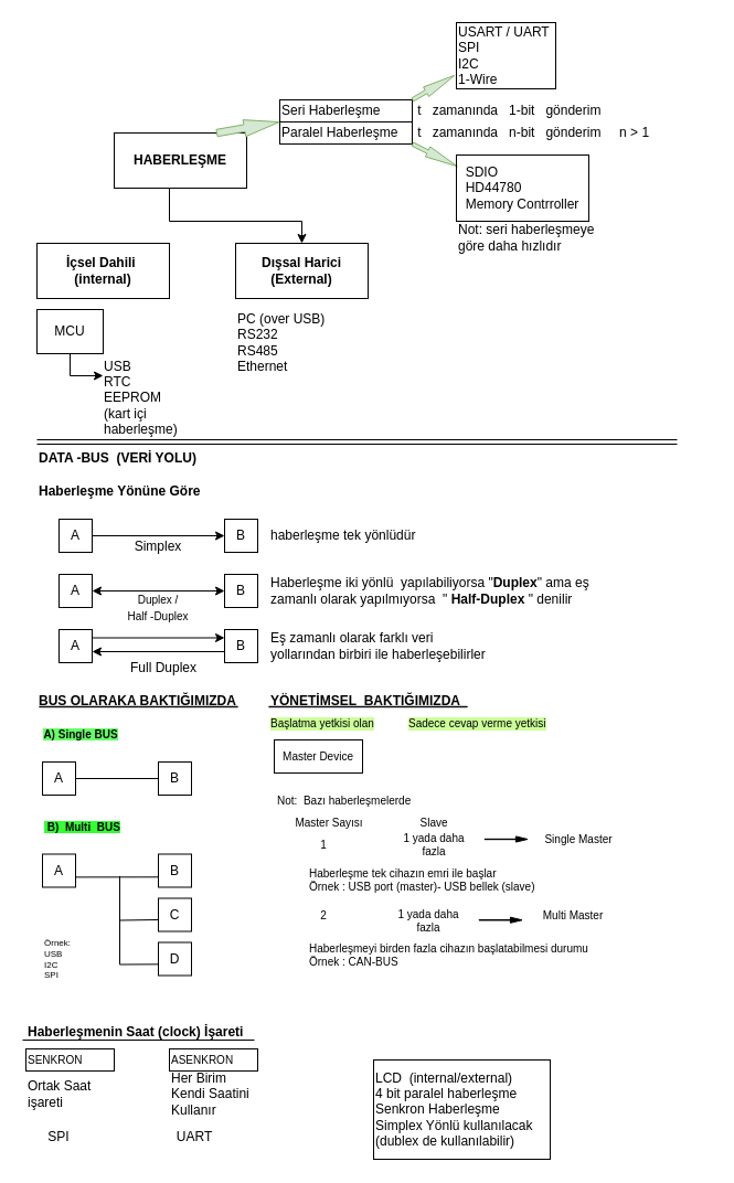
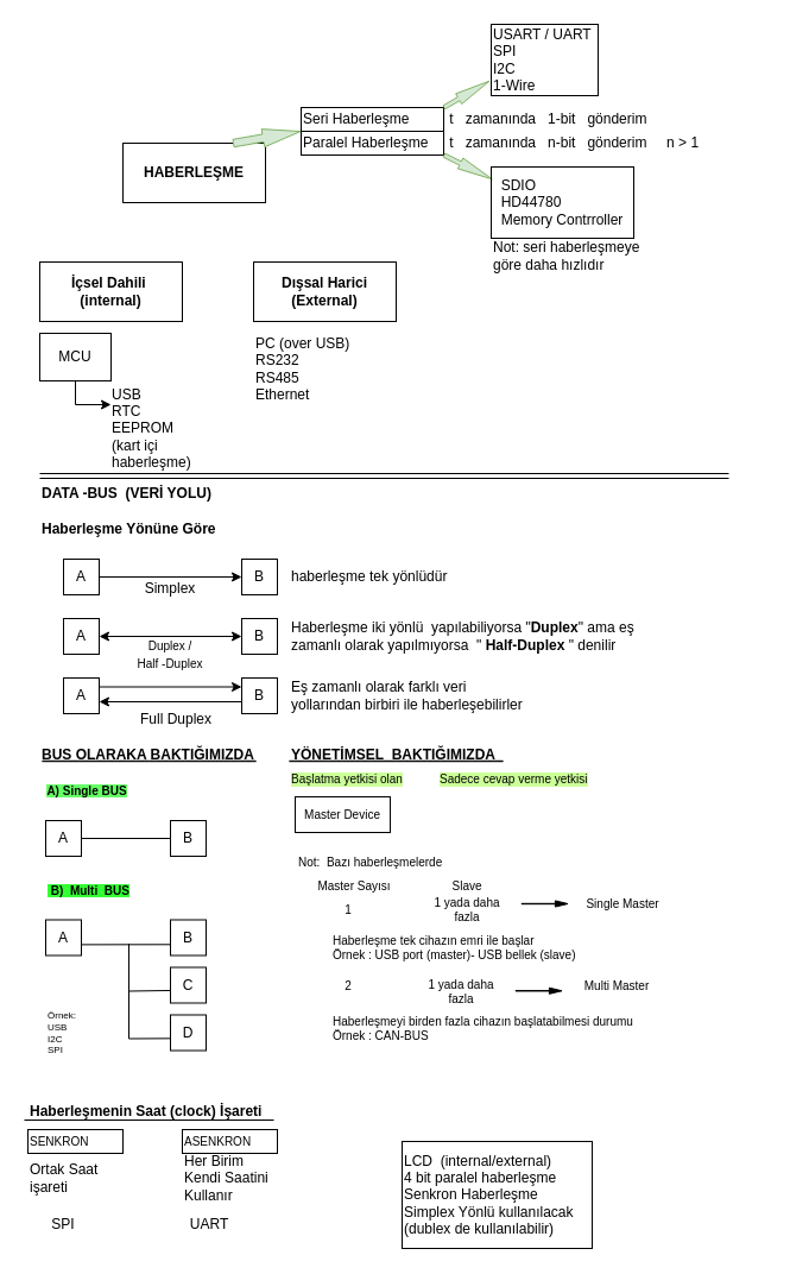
  <mxCell id="0" />
  <mxCell id="1" parent="0" />
- <mxCell id="2" style="edgeStyle=orthogonalEdgeStyle;rounded=0;orthogonalLoop=1;jettySize=auto;html=1;entryX=0.5;entryY=1;entryDx=0;entryDy=0;" parent="1" source="3" target="5" edge="1"><mxGeometry relative="1" as="geometry"><mxPoint x="333" y="230" as="targetPoint" /><Array as="points"><mxPoint x="153" y="200" /><mxPoint x="273" y="200" /></Array></mxGeometry></mxCell>
  <mxCell id="3" value="&lt;b&gt;HABERLEŞME&lt;/b&gt;" style="rounded=0;whiteSpace=wrap;html=1;fillColor=none;" parent="1" vertex="1"><mxGeometry x="103" y="120" width="120" height="50" as="geometry" /></mxCell>
  <mxCell id="4" value="&lt;b&gt;İçsel Dahili&amp;nbsp;&lt;br&gt;(internal)&lt;/b&gt;" style="rounded=0;whiteSpace=wrap;html=1;fillColor=none;" parent="1" vertex="1"><mxGeometry x="33" y="220" width="120" height="50" as="geometry" /></mxCell>
  <mxCell id="5" value="&lt;b&gt;Dışsal Harici&lt;br&gt;(External)&lt;/b&gt;" style="rounded=0;whiteSpace=wrap;html=1;fillColor=none;direction=west;" parent="1" vertex="1"><mxGeometry x="213" y="220" width="120" height="50" as="geometry" /></mxCell>
  <mxCell id="6" style="edgeStyle=orthogonalEdgeStyle;rounded=0;orthogonalLoop=1;jettySize=auto;html=1;" parent="1" source="7" edge="1"><mxGeometry relative="1" as="geometry"><mxPoint x="93" y="340" as="targetPoint" /><Array as="points"><mxPoint x="63" y="340" /><mxPoint x="93" y="340" /></Array></mxGeometry></mxCell>
  <mxCell id="7" value="MCU" style="rounded=0;whiteSpace=wrap;html=1;fillColor=none;" parent="1" vertex="1"><mxGeometry x="33" y="280" width="60" height="40" as="geometry" /></mxCell>
  <mxCell id="8" value="&lt;div style=&quot;text-align: left&quot;&gt;&lt;span&gt;USB&lt;/span&gt;&lt;/div&gt;&lt;div style=&quot;text-align: left&quot;&gt;&lt;span&gt;RTC&lt;/span&gt;&lt;/div&gt;&lt;div style=&quot;text-align: left&quot;&gt;&lt;span&gt;EEPROM&lt;br&gt;(kart içi haberleşme)&lt;/span&gt;&lt;/div&gt;" style="text;html=1;strokeColor=none;fillColor=none;align=center;verticalAlign=middle;whiteSpace=wrap;rounded=0;" parent="1" vertex="1"><mxGeometry x="93" y="310" width="80" height="100" as="geometry" /></mxCell>
  <mxCell id="9" value="PC (over USB)&lt;br&gt;RS232&lt;br&gt;RS485&lt;br&gt;Ethernet&lt;br&gt;" style="text;html=1;strokeColor=none;fillColor=none;align=left;verticalAlign=middle;whiteSpace=wrap;rounded=0;" parent="1" vertex="1"><mxGeometry x="213" y="260" width="90" height="100" as="geometry" /></mxCell>
  <mxCell id="10" value="&lt;b&gt;Haberleşme Yönüne Göre&lt;/b&gt;" style="text;html=1;strokeColor=none;fillColor=none;align=left;verticalAlign=middle;whiteSpace=wrap;rounded=0;" parent="1" vertex="1"><mxGeometry x="33" y="430" width="180" height="30" as="geometry" /></mxCell>
  <mxCell id="11" value="" style="shape=link;html=1;rounded=0;" parent="1" edge="1"><mxGeometry width="100" relative="1" as="geometry"><mxPoint x="33" y="400" as="sourcePoint" /><mxPoint x="613" y="400" as="targetPoint" /></mxGeometry></mxCell>
  <mxCell id="12" value="Seri Haberleşme" style="rounded=0;whiteSpace=wrap;html=1;fillColor=none;align=left;" parent="1" vertex="1"><mxGeometry x="253" y="90" width="120" height="20" as="geometry" /></mxCell>
  <mxCell id="13" value="Paralel Haberleşme" style="rounded=0;whiteSpace=wrap;html=1;fillColor=none;align=left;" parent="1" vertex="1"><mxGeometry x="253" y="110" width="120" height="20" as="geometry" /></mxCell>
  <mxCell id="14" value="" style="shape=flexArrow;endArrow=classic;html=1;rounded=0;fillColor=#d5e8d4;strokeColor=#82b366;width=6.471;endSize=10.344;endWidth=7.803;exitX=0.771;exitY=0.002;exitDx=0;exitDy=0;exitPerimeter=0;" parent="1" source="3" edge="1"><mxGeometry width="50" height="50" relative="1" as="geometry"><mxPoint x="193" y="120" as="sourcePoint" /><mxPoint x="253" y="110" as="targetPoint" /><Array as="points" /></mxGeometry></mxCell>
  <mxCell id="15" value="&amp;nbsp;t&amp;nbsp; &amp;nbsp;zamanında&amp;nbsp; &amp;nbsp;1-bit&amp;nbsp; &amp;nbsp;gönderim" style="text;html=1;strokeColor=none;fillColor=none;align=left;verticalAlign=middle;whiteSpace=wrap;rounded=0;" parent="1" vertex="1"><mxGeometry x="373" y="90" width="180" height="20" as="geometry" /></mxCell>
  <mxCell id="16" value="&amp;nbsp;t&amp;nbsp; &amp;nbsp;zamanında&amp;nbsp; &amp;nbsp;n-bit&amp;nbsp; &amp;nbsp;gönderim&amp;nbsp; &amp;nbsp; &amp;nbsp;n &amp;gt; 1&amp;nbsp;" style="text;html=1;strokeColor=none;fillColor=none;align=left;verticalAlign=middle;whiteSpace=wrap;rounded=0;" parent="1" vertex="1"><mxGeometry x="373" y="110" width="270" height="20" as="geometry" /></mxCell>
  <mxCell id="17" value="&lt;span&gt;USART / UART&lt;/span&gt;&lt;br&gt;&lt;span&gt;SPI&lt;/span&gt;&lt;br&gt;&lt;span&gt;I2C&amp;nbsp;&lt;/span&gt;&lt;br&gt;&lt;span&gt;1-Wire&lt;/span&gt;" style="rounded=0;whiteSpace=wrap;html=1;fillColor=none;align=left;" parent="1" vertex="1"><mxGeometry x="413" y="20" width="90" height="60" as="geometry" /></mxCell>
  <mxCell id="18" value="" style="shape=flexArrow;endArrow=classic;html=1;rounded=0;fillColor=#d5e8d4;strokeColor=#82b366;endWidth=5.488;endSize=9.633;width=3.462;entryX=-0.012;entryY=0.791;entryDx=0;entryDy=0;entryPerimeter=0;exitX=0;exitY=0;exitDx=0;exitDy=0;" parent="1" source="15" target="17" edge="1"><mxGeometry width="50" height="50" relative="1" as="geometry"><mxPoint x="316" y="85" as="sourcePoint" /><mxPoint x="376" y="70" as="targetPoint" /><Array as="points" /></mxGeometry></mxCell>
  <mxCell id="19" value="" style="shape=flexArrow;endArrow=classic;html=1;rounded=0;fillColor=#d5e8d4;strokeColor=#82b366;endWidth=5.488;endSize=9.633;width=3.462;exitX=0;exitY=1;exitDx=0;exitDy=0;entryX=0.011;entryY=0.175;entryDx=0;entryDy=0;entryPerimeter=0;" parent="1" source="16" target="20" edge="1"><mxGeometry width="50" height="50" relative="1" as="geometry"><mxPoint x="373" y="130" as="sourcePoint" /><mxPoint x="423" y="160" as="targetPoint" /><Array as="points" /></mxGeometry></mxCell>
  <mxCell id="20" value="&lt;div style=&quot;text-align: left&quot;&gt;&lt;span&gt;SDIO&lt;/span&gt;&lt;/div&gt;&lt;div style=&quot;text-align: left&quot;&gt;&lt;span&gt;HD44780&lt;/span&gt;&lt;/div&gt;&lt;div style=&quot;text-align: left&quot;&gt;&lt;span&gt;Memory Contrroller&lt;/span&gt;&lt;/div&gt;" style="rounded=0;whiteSpace=wrap;html=1;fillColor=none;" parent="1" vertex="1"><mxGeometry x="413" y="140" width="120" height="60" as="geometry" /></mxCell>
  <mxCell id="21" style="edgeStyle=orthogonalEdgeStyle;rounded=0;orthogonalLoop=1;jettySize=auto;html=1;entryX=0;entryY=0.5;entryDx=0;entryDy=0;fillColor=default;" parent="1" source="22" target="23" edge="1"><mxGeometry relative="1" as="geometry" /></mxCell>
  <mxCell id="22" value="A" style="rounded=0;whiteSpace=wrap;html=1;fillColor=none;" parent="1" vertex="1"><mxGeometry x="53" y="470" width="30" height="30" as="geometry" /></mxCell>
  <mxCell id="23" value="B" style="rounded=0;whiteSpace=wrap;html=1;fillColor=none;" parent="1" vertex="1"><mxGeometry x="203" y="470" width="30" height="30" as="geometry" /></mxCell>
  <mxCell id="24" value="A" style="rounded=0;whiteSpace=wrap;html=1;fillColor=none;" parent="1" vertex="1"><mxGeometry x="53" y="520" width="30" height="30" as="geometry" /></mxCell>
  <mxCell id="25" value="B" style="rounded=0;whiteSpace=wrap;html=1;fillColor=none;" parent="1" vertex="1"><mxGeometry x="203" y="520" width="30" height="30" as="geometry" /></mxCell>
  <mxCell id="26" value="" style="endArrow=classic;startArrow=classic;html=1;rounded=0;fillColor=default;exitX=1;exitY=0.5;exitDx=0;exitDy=0;entryX=0;entryY=0.5;entryDx=0;entryDy=0;" parent="1" source="24" target="25" edge="1"><mxGeometry width="50" height="50" relative="1" as="geometry"><mxPoint x="143" y="500" as="sourcePoint" /><mxPoint x="193" y="450" as="targetPoint" /></mxGeometry></mxCell>
  <mxCell id="27" value="A" style="rounded=0;whiteSpace=wrap;html=1;fillColor=none;" parent="1" vertex="1"><mxGeometry x="53" y="570" width="30" height="30" as="geometry" /></mxCell>
  <mxCell id="28" value="B" style="rounded=0;whiteSpace=wrap;html=1;fillColor=none;" parent="1" vertex="1"><mxGeometry x="203" y="570" width="30" height="30" as="geometry" /></mxCell>
  <mxCell id="29" value="" style="endArrow=classic;html=1;rounded=0;fillColor=default;exitX=1;exitY=0.25;exitDx=0;exitDy=0;entryX=0;entryY=0.25;entryDx=0;entryDy=0;" parent="1" source="27" target="28" edge="1"><mxGeometry width="50" height="50" relative="1" as="geometry"><mxPoint x="133" y="570" as="sourcePoint" /><mxPoint x="183" y="520" as="targetPoint" /></mxGeometry></mxCell>
  <mxCell id="30" value="" style="endArrow=classic;html=1;rounded=0;fillColor=default;exitX=0;exitY=0.667;exitDx=0;exitDy=0;exitPerimeter=0;" parent="1" source="28" edge="1"><mxGeometry width="50" height="50" relative="1" as="geometry"><mxPoint x="133" y="570" as="sourcePoint" /><mxPoint x="83" y="590" as="targetPoint" /></mxGeometry></mxCell>
  <mxCell id="31" value="Simplex" style="text;html=1;strokeColor=none;fillColor=none;align=center;verticalAlign=middle;whiteSpace=wrap;rounded=0;" parent="1" vertex="1"><mxGeometry x="113" y="480" width="60" height="30" as="geometry" /></mxCell>
  <mxCell id="32" value="&lt;font style=&quot;font-size: 10px&quot;&gt;Duplex /&lt;br&gt;Half -Duplex&lt;/font&gt;" style="text;html=1;strokeColor=none;fillColor=none;align=center;verticalAlign=middle;whiteSpace=wrap;rounded=0;" parent="1" vertex="1"><mxGeometry x="103" y="535" width="80" height="30" as="geometry" /></mxCell>
  <mxCell id="33" value="Full Duplex" style="text;html=1;strokeColor=none;fillColor=none;align=center;verticalAlign=middle;whiteSpace=wrap;rounded=0;" parent="1" vertex="1"><mxGeometry x="113" y="590" width="70" height="30" as="geometry" /></mxCell>
  <mxCell id="34" value="Not: seri haberleşmeye göre daha hızlıdır" style="text;html=1;strokeColor=none;fillColor=none;align=left;verticalAlign=middle;whiteSpace=wrap;rounded=0;" parent="1" vertex="1"><mxGeometry x="413" y="200" width="130" height="30" as="geometry" /></mxCell>
  <mxCell id="35" value="Eş zamanlı olarak farklı veri yollarından birbiri ile haberleşebilirler" style="text;html=1;strokeColor=none;fillColor=none;align=left;verticalAlign=middle;whiteSpace=wrap;rounded=0;" parent="1" vertex="1"><mxGeometry x="243" y="570" width="200" height="30" as="geometry" /></mxCell>
  <mxCell id="36" value="&lt;b&gt;DATA -BUS&amp;nbsp; (VERİ YOLU)&lt;/b&gt;" style="text;html=1;strokeColor=none;fillColor=none;align=left;verticalAlign=middle;whiteSpace=wrap;rounded=0;" parent="1" vertex="1"><mxGeometry x="33" y="400" width="180" height="30" as="geometry" /></mxCell>
  <mxCell id="37" value="Haberleşme iki yönlü&amp;nbsp; yapılabiliyorsa &quot;&lt;b&gt;Duplex&lt;/b&gt;&quot; ama eş zamanlı olarak yapılmıyorsa&amp;nbsp; &quot; &lt;b&gt;Half-Duplex&lt;/b&gt; &quot; denilir" style="text;html=1;strokeColor=none;fillColor=none;align=left;verticalAlign=middle;whiteSpace=wrap;rounded=0;" parent="1" vertex="1"><mxGeometry x="243" y="520" width="300" height="30" as="geometry" /></mxCell>
  <mxCell id="38" value="haberleşme tek yönlüdür" style="text;html=1;strokeColor=none;fillColor=none;align=left;verticalAlign=middle;whiteSpace=wrap;rounded=0;" parent="1" vertex="1"><mxGeometry x="243" y="470" width="200" height="30" as="geometry" /></mxCell>
  <mxCell id="39" value="&lt;b&gt;BUS OLARAKA BAKTIĞIMIZDA&lt;/b&gt;" style="text;html=1;strokeColor=none;fillColor=none;align=left;verticalAlign=middle;whiteSpace=wrap;rounded=0;" parent="1" vertex="1"><mxGeometry x="33" y="620" width="190" height="30" as="geometry" /></mxCell>
  <mxCell id="40" value="" style="shape=link;html=1;rounded=0;fontSize=10;fillColor=default;width=-0.435;" parent="1" edge="1"><mxGeometry width="100" relative="1" as="geometry"><mxPoint x="35" y="640" as="sourcePoint" /><mxPoint x="215" y="640" as="targetPoint" /><Array as="points"><mxPoint x="125" y="640" /></Array></mxGeometry></mxCell>
  <mxCell id="41" value="&lt;b style=&quot;background-color: rgb(102 , 255 , 102)&quot;&gt;A) Single BUS&lt;/b&gt;" style="text;html=1;strokeColor=none;fillColor=none;align=center;verticalAlign=middle;whiteSpace=wrap;rounded=0;fontSize=10;" parent="1" vertex="1"><mxGeometry x="33" y="650" width="80" height="30" as="geometry" /></mxCell>
  <mxCell id="42" value="&lt;b style=&quot;background-color: rgb(51 , 255 , 51)&quot;&gt;&amp;nbsp;B)&amp;nbsp; Multi&amp;nbsp; BUS&lt;/b&gt;" style="text;html=1;strokeColor=none;fillColor=none;align=left;verticalAlign=middle;whiteSpace=wrap;rounded=0;fontSize=10;" parent="1" vertex="1"><mxGeometry x="38" y="733.5" width="85" height="30" as="geometry" /></mxCell>
  <mxCell id="43" value="A" style="rounded=0;whiteSpace=wrap;html=1;fillColor=none;" parent="1" vertex="1"><mxGeometry x="38" y="690" width="30" height="30" as="geometry" /></mxCell>
  <mxCell id="44" value="B" style="rounded=0;whiteSpace=wrap;html=1;fillColor=none;" parent="1" vertex="1"><mxGeometry x="143" y="690" width="30" height="30" as="geometry" /></mxCell>
  <mxCell id="45" value="" style="endArrow=none;html=1;rounded=0;fontSize=10;fillColor=default;exitX=1;exitY=0.5;exitDx=0;exitDy=0;entryX=0;entryY=0.5;entryDx=0;entryDy=0;" parent="1" source="43" target="44" edge="1"><mxGeometry width="50" height="50" relative="1" as="geometry"><mxPoint x="193" y="760" as="sourcePoint" /><mxPoint x="123" y="705" as="targetPoint" /></mxGeometry></mxCell>
  <mxCell id="46" value="A" style="rounded=0;whiteSpace=wrap;html=1;fillColor=none;" parent="1" vertex="1"><mxGeometry x="38" y="773.5" width="30" height="30" as="geometry" /></mxCell>
  <mxCell id="47" value="B" style="rounded=0;whiteSpace=wrap;html=1;fillColor=none;" parent="1" vertex="1"><mxGeometry x="143" y="773.5" width="30" height="30" as="geometry" /></mxCell>
  <mxCell id="48" value="C" style="rounded=0;whiteSpace=wrap;html=1;fillColor=none;" parent="1" vertex="1"><mxGeometry x="143" y="813.5" width="30" height="30" as="geometry" /></mxCell>
  <mxCell id="49" value="D" style="rounded=0;whiteSpace=wrap;html=1;fillColor=none;" parent="1" vertex="1"><mxGeometry x="143" y="853.5" width="30" height="30" as="geometry" /></mxCell>
  <mxCell id="50" value="" style="endArrow=none;html=1;rounded=0;fontSize=10;fillColor=default;entryX=-0.012;entryY=0.661;entryDx=0;entryDy=0;entryPerimeter=0;" parent="1" target="49" edge="1"><mxGeometry width="50" height="50" relative="1" as="geometry"><mxPoint x="108" y="793.5" as="sourcePoint" /><mxPoint x="108" y="893.5" as="targetPoint" /><Array as="points"><mxPoint x="108" y="873.5" /></Array></mxGeometry></mxCell>
  <mxCell id="51" value="" style="endArrow=none;html=1;rounded=0;fontSize=10;fillColor=default;entryX=-0.008;entryY=0.649;entryDx=0;entryDy=0;entryPerimeter=0;" parent="1" target="48" edge="1"><mxGeometry width="50" height="50" relative="1" as="geometry"><mxPoint x="108" y="833.5" as="sourcePoint" /><mxPoint x="168" y="833.5" as="targetPoint" /></mxGeometry></mxCell>
  <mxCell id="52" value="" style="endArrow=none;html=1;rounded=0;fontSize=10;fillColor=default;entryX=-0.009;entryY=0.693;entryDx=0;entryDy=0;entryPerimeter=0;exitX=1.005;exitY=0.696;exitDx=0;exitDy=0;exitPerimeter=0;" parent="1" source="46" target="47" edge="1"><mxGeometry width="50" height="50" relative="1" as="geometry"><mxPoint x="108" y="794.5" as="sourcePoint" /><mxPoint x="168" y="833.5" as="targetPoint" /></mxGeometry></mxCell>
  <mxCell id="53" value="&lt;div style=&quot;&quot;&gt;&lt;span style=&quot;font-size: 8px&quot;&gt;Örnek:&lt;/span&gt;&lt;/div&gt;&lt;font style=&quot;font-size: 8px&quot;&gt;&lt;div style=&quot;&quot;&gt;&lt;span&gt;USB&lt;/span&gt;&lt;/div&gt;&lt;div style=&quot;&quot;&gt;&lt;span&gt;I2C&lt;/span&gt;&lt;/div&gt;&lt;div style=&quot;&quot;&gt;&lt;span&gt;SPI&lt;/span&gt;&lt;/div&gt;&lt;/font&gt;" style="text;html=1;strokeColor=none;fillColor=none;align=left;verticalAlign=middle;whiteSpace=wrap;rounded=0;fontSize=10;" parent="1" vertex="1"><mxGeometry x="38" y="847.5" width="30" height="40" as="geometry" /></mxCell>
  <mxCell id="54" value="&lt;b&gt;YÖNETİMSEL&amp;nbsp; BAKTIĞIMIZDA&lt;/b&gt;" style="text;html=1;strokeColor=none;fillColor=none;align=left;verticalAlign=middle;whiteSpace=wrap;rounded=0;" parent="1" vertex="1"><mxGeometry x="243" y="620" width="190" height="30" as="geometry" /></mxCell>
  <mxCell id="55" value="" style="shape=link;html=1;rounded=0;fontSize=10;fillColor=default;width=-0.435;" parent="1" edge="1"><mxGeometry width="100" relative="1" as="geometry"><mxPoint x="243" y="640" as="sourcePoint" /><mxPoint x="423" y="640" as="targetPoint" /><Array as="points" /></mxGeometry></mxCell>
  <mxCell id="56" value="&lt;font style=&quot;font-size: 10px&quot;&gt;Başlatma yetkisi olan&lt;/font&gt;" style="text;html=1;strokeColor=none;fillColor=none;align=left;verticalAlign=middle;whiteSpace=wrap;rounded=0;fontSize=8;labelBackgroundColor=#CCFF99;" parent="1" vertex="1"><mxGeometry x="243" y="640" width="100" height="30" as="geometry" /></mxCell>
  <mxCell id="57" value="&lt;span&gt;Master Device&lt;/span&gt;" style="rounded=0;whiteSpace=wrap;html=1;labelBackgroundColor=none;fontSize=10;fillColor=none;" parent="1" vertex="1"><mxGeometry x="248" y="670" width="80" height="30" as="geometry" /></mxCell>
  <mxCell id="58" value="&lt;font style=&quot;font-size: 10px&quot;&gt;Sadece cevap verme yetkisi&lt;/font&gt;" style="text;html=1;strokeColor=none;fillColor=none;align=left;verticalAlign=middle;whiteSpace=wrap;rounded=0;fontSize=8;labelBackgroundColor=#CCFF99;" parent="1" vertex="1"><mxGeometry x="368" y="640" width="130" height="30" as="geometry" /></mxCell>
  <mxCell id="59" value="Not:&amp;nbsp; Bazı haberleşmelerde&amp;nbsp;" style="text;html=1;strokeColor=none;fillColor=none;align=center;verticalAlign=middle;whiteSpace=wrap;rounded=0;labelBackgroundColor=none;fontSize=10;" parent="1" vertex="1"><mxGeometry x="248" y="710" width="130" height="30" as="geometry" /></mxCell>
  <mxCell id="60" value="Master Sayısı" style="text;html=1;strokeColor=none;fillColor=none;align=center;verticalAlign=middle;whiteSpace=wrap;rounded=0;labelBackgroundColor=none;fontSize=10;" parent="1" vertex="1"><mxGeometry x="263" y="730" width="70" height="30" as="geometry" /></mxCell>
  <mxCell id="61" value="Slave" style="text;html=1;strokeColor=none;fillColor=none;align=center;verticalAlign=middle;whiteSpace=wrap;rounded=0;labelBackgroundColor=none;fontSize=10;" parent="1" vertex="1"><mxGeometry x="358" y="730" width="70" height="30" as="geometry" /></mxCell>
  <mxCell id="62" value="1" style="text;html=1;strokeColor=none;fillColor=none;align=center;verticalAlign=middle;whiteSpace=wrap;rounded=0;labelBackgroundColor=none;fontSize=10;" parent="1" vertex="1"><mxGeometry x="263" y="750" width="60" height="30" as="geometry" /></mxCell>
  <mxCell id="63" value="1 yada daha fazla" style="text;html=1;strokeColor=none;fillColor=none;align=center;verticalAlign=middle;whiteSpace=wrap;rounded=0;labelBackgroundColor=none;fontSize=10;" parent="1" vertex="1"><mxGeometry x="363" y="750" width="60" height="30" as="geometry" /></mxCell>
  <mxCell id="64" value="" style="shape=flexArrow;endArrow=classic;html=1;rounded=0;fontSize=10;fillColor=#000000;endWidth=3.772;endSize=3.192;width=0.385;" parent="1" edge="1"><mxGeometry width="50" height="50" relative="1" as="geometry"><mxPoint x="438" y="760" as="sourcePoint" /><mxPoint x="478" y="760" as="targetPoint" /></mxGeometry></mxCell>
  <mxCell id="65" value="Single Master" style="text;html=1;strokeColor=none;fillColor=none;align=center;verticalAlign=middle;whiteSpace=wrap;rounded=0;labelBackgroundColor=none;fontSize=10;" parent="1" vertex="1"><mxGeometry x="484" y="745" width="80" height="30" as="geometry" /></mxCell>
  <mxCell id="66" value="2" style="text;html=1;strokeColor=none;fillColor=none;align=center;verticalAlign=middle;whiteSpace=wrap;rounded=0;labelBackgroundColor=none;fontSize=10;" parent="1" vertex="1"><mxGeometry x="263" y="813.5" width="60" height="30" as="geometry" /></mxCell>
  <mxCell id="67" value="1 yada daha fazla" style="text;html=1;strokeColor=none;fillColor=none;align=center;verticalAlign=middle;whiteSpace=wrap;rounded=0;labelBackgroundColor=none;fontSize=10;" parent="1" vertex="1"><mxGeometry x="358" y="818.5" width="60" height="30" as="geometry" /></mxCell>
  <mxCell id="68" value="" style="shape=flexArrow;endArrow=classic;html=1;rounded=0;fontSize=10;fillColor=#000000;endWidth=3.772;endSize=3.192;width=0.385;" parent="1" edge="1"><mxGeometry width="50" height="50" relative="1" as="geometry"><mxPoint x="433" y="833.26" as="sourcePoint" /><mxPoint x="473" y="833.26" as="targetPoint" /></mxGeometry></mxCell>
  <mxCell id="69" value="Multi Master" style="text;html=1;strokeColor=none;fillColor=none;align=center;verticalAlign=middle;whiteSpace=wrap;rounded=0;labelBackgroundColor=none;fontSize=10;" parent="1" vertex="1"><mxGeometry x="479" y="813.5" width="80" height="30" as="geometry" /></mxCell>
  <mxCell id="70" value="Haberleşmeyi birden fazla cihazın başlatabilmesi durumu&lt;br&gt;Örnek : CAN-BUS" style="text;html=1;strokeColor=none;fillColor=none;align=left;verticalAlign=middle;whiteSpace=wrap;rounded=0;labelBackgroundColor=none;fontSize=10;" parent="1" vertex="1"><mxGeometry x="278" y="848.5" width="262" height="33" as="geometry" /></mxCell>
  <mxCell id="71" value="Haberleşme tek cihazın emri ile başlar&lt;br&gt;Örnek : USB port (master)- USB bellek (slave)" style="text;html=1;strokeColor=none;fillColor=none;align=left;verticalAlign=middle;whiteSpace=wrap;rounded=0;labelBackgroundColor=none;fontSize=10;" parent="1" vertex="1"><mxGeometry x="278" y="780.5" width="220" height="33" as="geometry" /></mxCell>
  <mxCell id="72" value="&lt;b&gt;Haberleşmenin Saat (clock) İşareti&lt;/b&gt;" style="text;html=1;strokeColor=none;fillColor=none;align=left;verticalAlign=middle;whiteSpace=wrap;rounded=0;" parent="1" vertex="1"><mxGeometry x="23" y="920" width="210" height="30" as="geometry" /></mxCell>
  <mxCell id="73" value="" style="endArrow=none;html=1;rounded=0;fontSize=10;fillColor=#000000;exitX=0;exitY=1;exitDx=0;exitDy=0;entryX=1;entryY=1;entryDx=0;entryDy=0;" parent="1" edge="1"><mxGeometry width="50" height="50" relative="1" as="geometry"><mxPoint x="20" y="942" as="sourcePoint" /><mxPoint x="230" y="942" as="targetPoint" /></mxGeometry></mxCell>
  <mxCell id="74" value="&lt;p style=&quot;text-align: justify ; line-height: 1.2&quot;&gt;SENKRON&lt;/p&gt;" style="rounded=0;whiteSpace=wrap;html=1;labelBackgroundColor=none;fontSize=10;fillColor=none;align=left;" parent="1" vertex="1"><mxGeometry x="23" y="950" width="80" height="20" as="geometry" /></mxCell>
  <mxCell id="75" value="ASENKRON" style="rounded=0;whiteSpace=wrap;html=1;labelBackgroundColor=none;fontSize=10;fillColor=none;align=left;" parent="1" vertex="1"><mxGeometry x="153" y="950" width="80" height="20" as="geometry" /></mxCell>
  <mxCell id="76" value="Ortak Saat işareti" style="text;html=1;strokeColor=none;fillColor=none;align=left;verticalAlign=middle;whiteSpace=wrap;rounded=0;" parent="1" vertex="1"><mxGeometry x="23" y="971" width="81" height="40" as="geometry" /></mxCell>
  <mxCell id="77" value="Her Birim Kendi Saatini Kullanır" style="text;html=1;strokeColor=none;fillColor=none;align=left;verticalAlign=middle;whiteSpace=wrap;rounded=0;" parent="1" vertex="1"><mxGeometry x="153" y="971" width="80" height="40" as="geometry" /></mxCell>
  <mxCell id="78" value="SPI" style="text;html=1;strokeColor=none;fillColor=none;align=center;verticalAlign=middle;whiteSpace=wrap;rounded=0;" parent="1" vertex="1"><mxGeometry x="33" y="1020" width="40" height="20" as="geometry" /></mxCell>
  <mxCell id="79" value="UART" style="text;html=1;strokeColor=none;fillColor=none;align=center;verticalAlign=middle;whiteSpace=wrap;rounded=0;" parent="1" vertex="1"><mxGeometry x="156" y="1020" width="40" height="20" as="geometry" /></mxCell>
  <mxCell id="80" value="&lt;div&gt;&lt;span&gt;LCD&amp;nbsp; (internal/external)&lt;/span&gt;&lt;/div&gt;&lt;div&gt;&lt;span&gt;4 bit paralel haberleşme&lt;/span&gt;&lt;/div&gt;&lt;div&gt;&lt;span&gt;Senkron Haberleşme&lt;/span&gt;&lt;/div&gt;&lt;div&gt;&lt;span&gt;Simplex Yönlü kullanılacak &lt;br&gt;&lt;div&gt;&lt;span&gt;(dublex de kullanılabilir)&lt;/span&gt;&lt;/div&gt;&lt;/span&gt;&lt;/div&gt;" style="rounded=0;whiteSpace=wrap;html=1;align=left;" parent="1" vertex="1"><mxGeometry x="338" y="960" width="160" height="90" as="geometry" /></mxCell>
